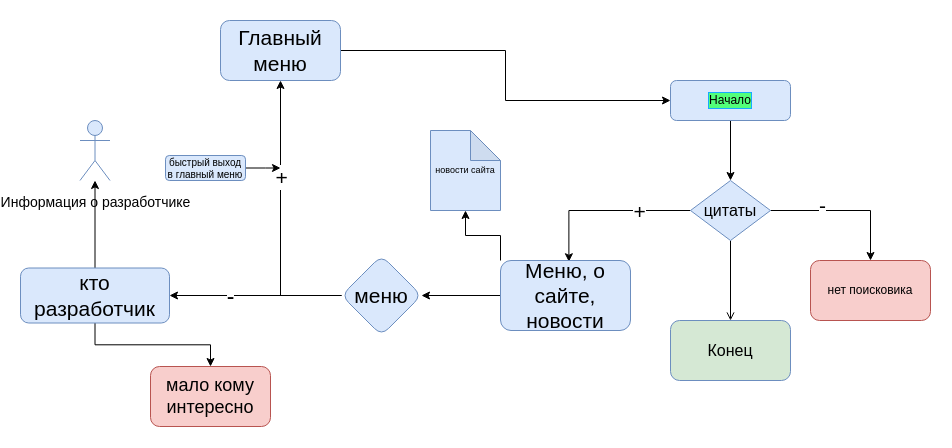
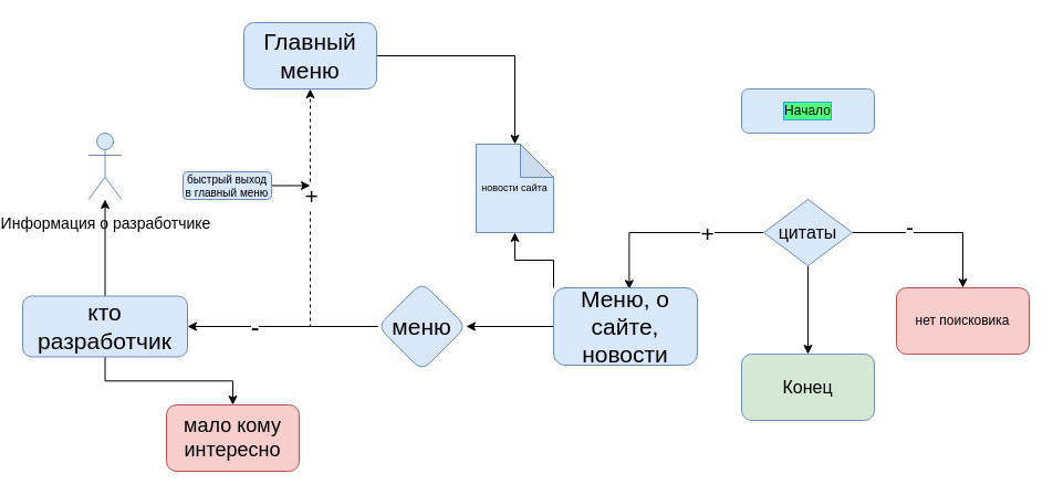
  <mxCell id="0" />
  <mxCell id="1" parent="0" />
- <mxCell id="2" value="" style="edgeStyle=orthogonalEdgeStyle;rounded=0;orthogonalLoop=1;jettySize=auto;html=1;entryX=0.5;entryY=0;entryDx=0;entryDy=0;" edge="1" parent="1" source="3" target="25"><mxGeometry relative="1" as="geometry"><mxPoint x="730" y="180" as="targetPoint" /></mxGeometry></mxCell>
  <mxCell id="3" value="&lt;font style=&quot;vertical-align: inherit;&quot;&gt;&lt;font style=&quot;vertical-align: inherit;&quot;&gt;Начало&lt;/font&gt;&lt;/font&gt;" style="rounded=1;whiteSpace=wrap;html=1;fontSize=12;glass=0;strokeWidth=1;shadow=0;labelBackgroundColor=#52FF7A;labelBorderColor=#17AAFF;fillColor=#dae8fc;strokeColor=#6c8ebf;" parent="1" vertex="1"><mxGeometry x="670" y="80" width="120" height="40" as="geometry" /></mxCell>
  <mxCell id="4" style="edgeStyle=orthogonalEdgeStyle;rounded=0;orthogonalLoop=1;jettySize=auto;html=1;entryX=0.5;entryY=0;entryDx=0;entryDy=0;exitX=1;exitY=0.5;exitDx=0;exitDy=0;exitPerimeter=0;" edge="1" parent="1" source="25" target="8"><mxGeometry relative="1" as="geometry"><mxPoint x="779.987" y="210.04" as="sourcePoint" /><Array as="points"><mxPoint x="870" y="210" /></Array></mxGeometry></mxCell>
  <mxCell id="5" value="-" style="edgeLabel;html=1;align=center;verticalAlign=middle;resizable=0;points=[];fontSize=21;" vertex="1" connectable="0" parent="4"><mxGeometry x="-0.312" relative="1" as="geometry"><mxPoint x="-1" y="-6" as="offset" /></mxGeometry></mxCell>
  <mxCell id="6" value="" style="edgeStyle=orthogonalEdgeStyle;rounded=0;orthogonalLoop=1;jettySize=auto;html=1;fontSize=21;entryX=0.526;entryY=0.018;entryDx=0;entryDy=0;entryPerimeter=0;exitX=0;exitY=0.5;exitDx=0;exitDy=0;" edge="1" parent="1" source="25" target="11"><mxGeometry relative="1" as="geometry"><mxPoint x="679.987" y="210.04" as="sourcePoint" /><mxPoint x="570" y="250" as="targetPoint" /></mxGeometry></mxCell>
  <mxCell id="7" value="&lt;font style=&quot;font-size: 21px;&quot;&gt;+&lt;/font&gt;" style="edgeLabel;html=1;align=center;verticalAlign=middle;resizable=0;points=[];fontSize=14;" vertex="1" connectable="0" parent="6"><mxGeometry x="-0.402" relative="1" as="geometry"><mxPoint as="offset" /></mxGeometry></mxCell>
  <mxCell id="8" value="&lt;font style=&quot;vertical-align: inherit;&quot;&gt;&lt;font style=&quot;vertical-align: inherit;&quot;&gt;нет поисковика&lt;/font&gt;&lt;/font&gt;" style="rounded=1;whiteSpace=wrap;html=1;fillColor=#f8cecc;strokeColor=#b85450;" vertex="1" parent="1"><mxGeometry x="810" y="260" width="120" height="60" as="geometry" /></mxCell>
  <mxCell id="9" value="" style="edgeStyle=orthogonalEdgeStyle;rounded=0;orthogonalLoop=1;jettySize=auto;html=1;fontSize=21;" edge="1" parent="1" source="11" target="16"><mxGeometry relative="1" as="geometry" /></mxCell>
  <mxCell id="10" style="edgeStyle=orthogonalEdgeStyle;rounded=0;orthogonalLoop=1;jettySize=auto;html=1;exitX=0;exitY=0;exitDx=0;exitDy=0;fontSize=9;" edge="1" parent="1" source="11" target="23"><mxGeometry relative="1" as="geometry" /></mxCell>
  <mxCell id="11" value="Меню, о сайте, новости" style="rounded=1;whiteSpace=wrap;html=1;fontSize=21;fillColor=#dae8fc;strokeColor=#6c8ebf;" vertex="1" parent="1"><mxGeometry x="500" y="260" width="130" height="70" as="geometry" /></mxCell>
  <mxCell id="12" value="" style="edgeStyle=orthogonalEdgeStyle;rounded=0;orthogonalLoop=1;jettySize=auto;html=1;fontSize=21;" edge="1" parent="1" source="16" target="19"><mxGeometry relative="1" as="geometry" /></mxCell>
  <mxCell id="13" value="-" style="edgeLabel;html=1;align=center;verticalAlign=middle;resizable=0;points=[];fontSize=23;" vertex="1" connectable="0" parent="12"><mxGeometry x="0.3" relative="1" as="geometry"><mxPoint as="offset" /></mxGeometry></mxCell>
- <mxCell id="14" value="" style="edgeStyle=orthogonalEdgeStyle;rounded=0;orthogonalLoop=1;jettySize=auto;html=1;fontSize=21;" edge="1" parent="1" source="16" target="21"><mxGeometry relative="1" as="geometry"><Array as="points"><mxPoint x="280" y="295" /></Array></mxGeometry></mxCell>
+ <mxCell id="14" value="" style="edgeStyle=orthogonalEdgeStyle;rounded=0;orthogonalLoop=1;jettySize=auto;html=1;fontSize=21;dashed=1;" edge="1" parent="1" source="16" target="21"><mxGeometry relative="1" as="geometry"><Array as="points"><mxPoint x="280" y="295" /></Array></mxGeometry></mxCell>
  <mxCell id="15" value="+" style="edgeLabel;html=1;align=center;verticalAlign=middle;resizable=0;points=[];fontSize=21;" vertex="1" connectable="0" parent="14"><mxGeometry x="0.307" relative="1" as="geometry"><mxPoint as="offset" /></mxGeometry></mxCell>
  <mxCell id="16" value="меню" style="rhombus;whiteSpace=wrap;html=1;fontSize=21;rounded=1;fillColor=#dae8fc;strokeColor=#6c8ebf;" vertex="1" parent="1"><mxGeometry x="341" y="255" width="80" height="80" as="geometry" /></mxCell>
  <mxCell id="17" value="" style="edgeStyle=orthogonalEdgeStyle;rounded=0;orthogonalLoop=1;jettySize=auto;html=1;fontSize=14;" edge="1" parent="1" source="19" target="22"><mxGeometry relative="1" as="geometry" /></mxCell>
  <mxCell id="18" style="edgeStyle=orthogonalEdgeStyle;rounded=0;orthogonalLoop=1;jettySize=auto;html=1;fontSize=23;" edge="1" parent="1" source="19" target="27"><mxGeometry relative="1" as="geometry"><mxPoint x="200" y="380" as="targetPoint" /></mxGeometry></mxCell>
  <mxCell id="19" value="кто разработчик" style="whiteSpace=wrap;html=1;fontSize=21;rounded=1;fillColor=#dae8fc;strokeColor=#6c8ebf;" vertex="1" parent="1"><mxGeometry x="20" y="267.5" width="149" height="55" as="geometry" /></mxCell>
- <mxCell id="20" style="edgeStyle=orthogonalEdgeStyle;rounded=0;orthogonalLoop=1;jettySize=auto;html=1;entryX=0;entryY=0.5;entryDx=0;entryDy=0;fontSize=21;" edge="1" parent="1" source="21" target="3"><mxGeometry relative="1" as="geometry" /></mxCell>
+ <mxCell id="20" style="edgeStyle=orthogonalEdgeStyle;rounded=0;orthogonalLoop=1;jettySize=auto;html=1;fontSize=21;" edge="1" parent="1" source="21" target="23"><mxGeometry relative="1" as="geometry" /></mxCell>
  <mxCell id="21" value="Главный меню" style="whiteSpace=wrap;html=1;fontSize=21;rounded=1;fillColor=#dae8fc;strokeColor=#6c8ebf;" vertex="1" parent="1"><mxGeometry x="220" y="20" width="120" height="60" as="geometry" /></mxCell>
  <mxCell id="22" value="&lt;font style=&quot;font-size: 14px;&quot;&gt;Информация о разработчике&lt;/font&gt;" style="shape=umlActor;verticalLabelPosition=bottom;verticalAlign=top;html=1;outlineConnect=0;fontSize=21;fillColor=#dae8fc;strokeColor=#6c8ebf;" vertex="1" parent="1"><mxGeometry x="79.5" y="120" width="30" height="60" as="geometry" /></mxCell>
  <mxCell id="23" value="новости сайта" style="shape=note;whiteSpace=wrap;html=1;backgroundOutline=1;darkOpacity=0.05;fontSize=9;fillColor=#dae8fc;strokeColor=#6c8ebf;" vertex="1" parent="1"><mxGeometry x="430" y="130" width="70" height="80" as="geometry" /></mxCell>
- <mxCell id="24" value="" style="edgeStyle=orthogonalEdgeStyle;rounded=0;orthogonalLoop=1;jettySize=auto;html=1;fontSize=16;endArrow=open;" edge="1" parent="1" source="25" target="26"><mxGeometry relative="1" as="geometry" /></mxCell>
+ <mxCell id="24" value="" style="edgeStyle=orthogonalEdgeStyle;rounded=0;orthogonalLoop=1;jettySize=auto;html=1;fontSize=16;" edge="1" parent="1" source="25" target="26"><mxGeometry relative="1" as="geometry" /></mxCell>
  <mxCell id="25" value="цитаты" style="rhombus;whiteSpace=wrap;html=1;fontSize=16;fillColor=#dae8fc;strokeColor=#6c8ebf;" vertex="1" parent="1"><mxGeometry x="690" y="180" width="80" height="60" as="geometry" /></mxCell>
  <mxCell id="26" value="Конец" style="rounded=1;whiteSpace=wrap;html=1;fontSize=16;fillColor=#d5e8d4;strokeColor=#6c8ebf;" vertex="1" parent="1"><mxGeometry x="670" y="320" width="120" height="60" as="geometry" /></mxCell>
  <mxCell id="27" value="мало кому интересно" style="rounded=1;whiteSpace=wrap;html=1;fontSize=18;fillColor=#f8cecc;strokeColor=#b85450;" vertex="1" parent="1"><mxGeometry x="150" y="366" width="120" height="60" as="geometry" /></mxCell>
  <mxCell id="28" style="edgeStyle=orthogonalEdgeStyle;rounded=0;orthogonalLoop=1;jettySize=auto;html=1;fontSize=10;" edge="1" parent="1" source="29"><mxGeometry relative="1" as="geometry"><mxPoint x="280" y="167.5" as="targetPoint" /></mxGeometry></mxCell>
  <mxCell id="29" value="быстрый выход в главный меню" style="rounded=1;whiteSpace=wrap;html=1;fontSize=10;fillColor=#dae8fc;strokeColor=#6c8ebf;" vertex="1" parent="1"><mxGeometry x="165" y="155" width="80" height="25" as="geometry" /></mxCell>
